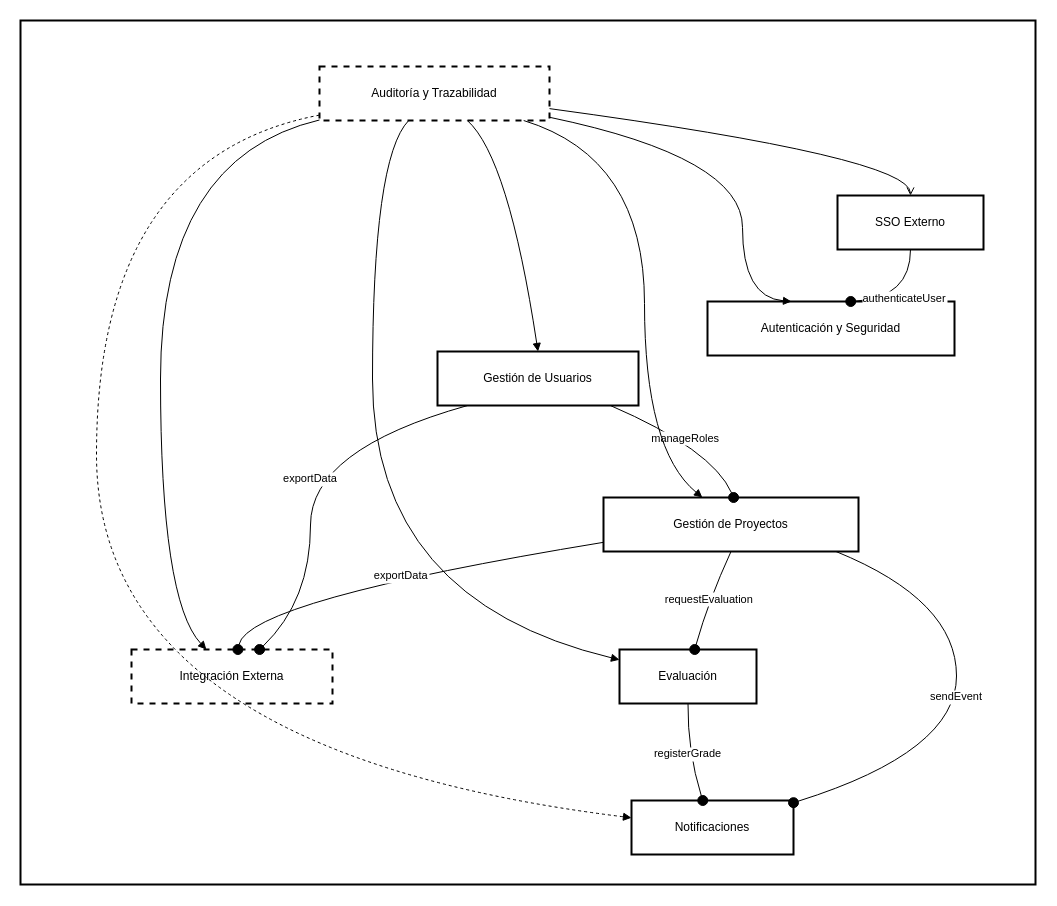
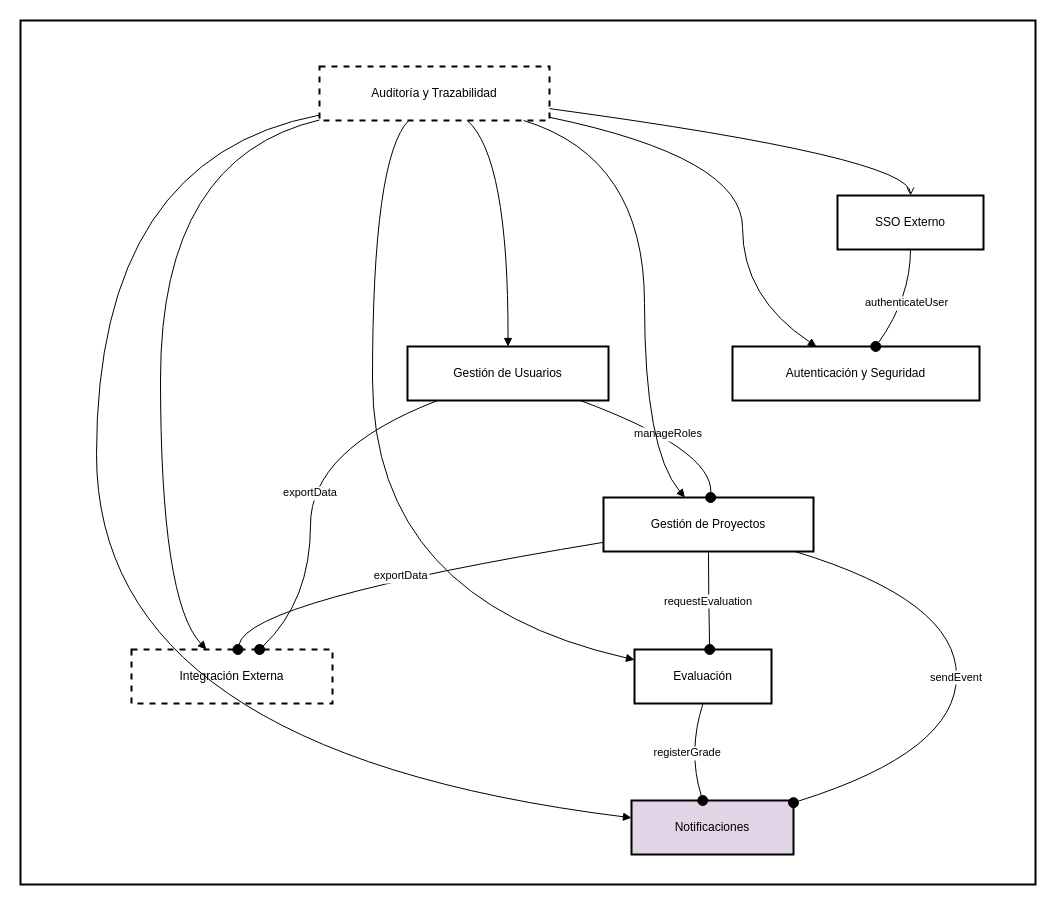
  <mxCell id="0" />
  <mxCell id="1" parent="0" />
  <mxCell id="2" value="" style="whiteSpace=wrap;strokeWidth=2;verticalAlign=top;" vertex="1" parent="1"><mxGeometry x="20" y="20" width="1015" height="864" as="geometry" /></mxCell>
  <mxCell id="3" value="SSO Externo" style="whiteSpace=wrap;strokeWidth=2;" vertex="1" parent="2"><mxGeometry x="817" y="175" width="146" height="54" as="geometry" /></mxCell>
- <mxCell id="4" value="Autenticación y Seguridad" style="whiteSpace=wrap;strokeWidth=2;" vertex="1" parent="2"><mxGeometry x="687" y="281" width="247" height="54" as="geometry" /></mxCell>
- <mxCell id="5" value="Gestión de Proyectos" style="whiteSpace=wrap;strokeWidth=2;" vertex="1" parent="2"><mxGeometry x="583" y="477" width="255" height="54" as="geometry" /></mxCell>
- <mxCell id="6" value="Evaluación" style="whiteSpace=wrap;strokeWidth=2;" vertex="1" parent="2"><mxGeometry x="599" y="629" width="137" height="54" as="geometry" /></mxCell>
- <mxCell id="7" value="Gestión de Usuarios" style="whiteSpace=wrap;strokeWidth=2;" vertex="1" parent="2"><mxGeometry x="417" y="331" width="201" height="54" as="geometry" /></mxCell>
- <mxCell id="8" value="Notificaciones" style="whiteSpace=wrap;strokeWidth=2;" vertex="1" parent="2"><mxGeometry x="611" y="780" width="162" height="54" as="geometry" /></mxCell>
+ <mxCell id="4" value="Autenticación y Seguridad" style="whiteSpace=wrap;strokeWidth=2;" vertex="1" parent="2"><mxGeometry x="712" y="326" width="247" height="54" as="geometry" /></mxCell>
+ <mxCell id="5" value="Gestión de Proyectos" style="whiteSpace=wrap;strokeWidth=2;" vertex="1" parent="2"><mxGeometry x="583" y="477" width="210" height="54" as="geometry" /></mxCell>
+ <mxCell id="6" value="Evaluación" style="whiteSpace=wrap;strokeWidth=2;" vertex="1" parent="2"><mxGeometry x="614" y="629" width="137" height="54" as="geometry" /></mxCell>
+ <mxCell id="7" value="Gestión de Usuarios" style="whiteSpace=wrap;strokeWidth=2;" vertex="1" parent="2"><mxGeometry x="387" y="326" width="201" height="54" as="geometry" /></mxCell>
+ <mxCell id="8" value="Notificaciones" style="whiteSpace=wrap;strokeWidth=2;fillColor=#e1d5e7;" vertex="1" parent="2"><mxGeometry x="611" y="780" width="162" height="54" as="geometry" /></mxCell>
  <mxCell id="9" value="Integración Externa" style="whiteSpace=wrap;strokeWidth=2;dashed=1;" vertex="1" parent="2"><mxGeometry x="111" y="629" width="201" height="54" as="geometry" /></mxCell>
  <mxCell id="10" value="Auditoría y Trazabilidad" style="whiteSpace=wrap;strokeWidth=2;dashed=1;" vertex="1" parent="2"><mxGeometry x="299" y="46" width="230" height="54" as="geometry" /></mxCell>
  <mxCell id="11" value="authenticateUser" style="curved=1;startArrow=none;endArrow=oval;endSize=10;endFill=1;exitX=0.5;exitY=0.99;entryX=0.58;entryY=0;" edge="1" parent="2" source="3" target="4"><mxGeometry relative="1" as="geometry"><Array as="points"><mxPoint x="890" y="277" /></Array></mxGeometry></mxCell>
  <mxCell id="12" value="manageRoles" style="curved=1;startArrow=none;endArrow=oval;endSize=10;endFill=1;exitX=0.86;exitY=1;entryX=0.51;entryY=0.01;" edge="1" parent="2" source="7" target="5"><mxGeometry relative="1" as="geometry"><Array as="points"><mxPoint x="692" y="429" /></Array></mxGeometry></mxCell>
  <mxCell id="13" value="requestEvaluation" style="curved=1;startArrow=none;endArrow=oval;endSize=10;endFill=1;exitX=0.5;exitY=1.01;entryX=0.55;entryY=-0.01;" edge="1" parent="2" source="5" target="6"><mxGeometry relative="1" as="geometry"><Array as="points"><mxPoint x="688" y="580" /></Array></mxGeometry></mxCell>
  <mxCell id="14" value="sendEvent" style="curved=1;startArrow=none;endArrow=oval;endSize=10;endFill=1;exitX=0.92;exitY=1.01;entryX=1;entryY=0.04;" edge="1" parent="2" source="5" target="8"><mxGeometry relative="1" as="geometry"><Array as="points"><mxPoint x="936" y="580" /><mxPoint x="936" y="731" /></Array></mxGeometry></mxCell>
  <mxCell id="15" value="registerGrade" style="curved=1;startArrow=none;endArrow=oval;endSize=10;endFill=1;exitX=0.5;exitY=0.99;entryX=0.44;entryY=0;" edge="1" parent="2" source="6" target="8"><mxGeometry relative="1" as="geometry"><Array as="points"><mxPoint x="667" y="731" /></Array></mxGeometry></mxCell>
  <mxCell id="16" value="exportData" style="curved=1;startArrow=none;endArrow=oval;endSize=10;endFill=1;exitX=0.15;exitY=1;entryX=0.64;entryY=-0.01;" edge="1" parent="2" source="7" target="9"><mxGeometry relative="1" as="geometry"><Array as="points"><mxPoint x="290" y="429" /><mxPoint x="290" y="580" /></Array></mxGeometry></mxCell>
  <mxCell id="17" value="exportData" style="curved=1;startArrow=none;endArrow=oval;endSize=10;endFill=1;exitX=0;exitY=0.83;entryX=0.53;entryY=-0.01;" edge="1" parent="2" source="5" target="9"><mxGeometry relative="1" as="geometry"><Array as="points"><mxPoint x="228" y="580" /></Array></mxGeometry></mxCell>
  <mxCell id="18" value="" style="curved=1;startArrow=none;endArrow=open;exitX=1;exitY=0.78;entryX=0.5;entryY=-0.01;" edge="1" parent="2" source="10" target="3"><mxGeometry relative="1" as="geometry"><Array as="points"><mxPoint x="890" y="137" /></Array></mxGeometry></mxCell>
  <mxCell id="19" value="" style="curved=1;startArrow=none;endArrow=block;exitX=1;exitY=0.94;entryX=0.34;entryY=0;" edge="1" parent="2" source="10" target="4"><mxGeometry relative="1" as="geometry"><Array as="points"><mxPoint x="722" y="137" /><mxPoint x="722" y="277" /></Array></mxGeometry></mxCell>
  <mxCell id="20" value="" style="curved=1;startArrow=none;endArrow=block;exitX=0.64;exitY=0.99;entryX=0.5;entryY=0;" edge="1" parent="2" source="10" target="7"><mxGeometry relative="1" as="geometry"><Array as="points"><mxPoint x="488" y="137" /></Array></mxGeometry></mxCell>
  <mxCell id="21" value="" style="curved=1;startArrow=none;endArrow=block;exitX=0.88;exitY=0.99;entryX=0.39;entryY=0.01;" edge="1" parent="2" source="10" target="5"><mxGeometry relative="1" as="geometry"><Array as="points"><mxPoint x="624" y="137" /><mxPoint x="624" y="429" /></Array></mxGeometry></mxCell>
  <mxCell id="22" value="" style="curved=1;startArrow=none;endArrow=block;exitX=0.39;exitY=0.99;entryX=0;entryY=0.19;" edge="1" parent="2" source="10" target="6"><mxGeometry relative="1" as="geometry"><Array as="points"><mxPoint x="352" y="137" /><mxPoint x="352" y="580" /></Array></mxGeometry></mxCell>
- <mxCell id="23" value="" style="curved=1;startArrow=none;endArrow=block;exitX=0;exitY=0.9;entryX=0;entryY=0.32;dashed=1;" edge="1" parent="2" source="10" target="8"><mxGeometry relative="1" as="geometry"><Array as="points"><mxPoint x="76" y="137" /><mxPoint x="76" y="731" /></Array></mxGeometry></mxCell>
+ <mxCell id="23" value="" style="curved=1;startArrow=none;endArrow=block;exitX=0;exitY=0.9;entryX=0;entryY=0.32;" edge="1" parent="2" source="10" target="8"><mxGeometry relative="1" as="geometry"><Array as="points"><mxPoint x="76" y="137" /><mxPoint x="76" y="731" /></Array></mxGeometry></mxCell>
  <mxCell id="24" value="" style="curved=1;startArrow=none;endArrow=block;exitX=0;exitY=0.99;entryX=0.37;entryY=-0.01;" edge="1" parent="2" source="10" target="9"><mxGeometry relative="1" as="geometry"><Array as="points"><mxPoint x="140" y="137" /><mxPoint x="140" y="580" /></Array></mxGeometry></mxCell>
